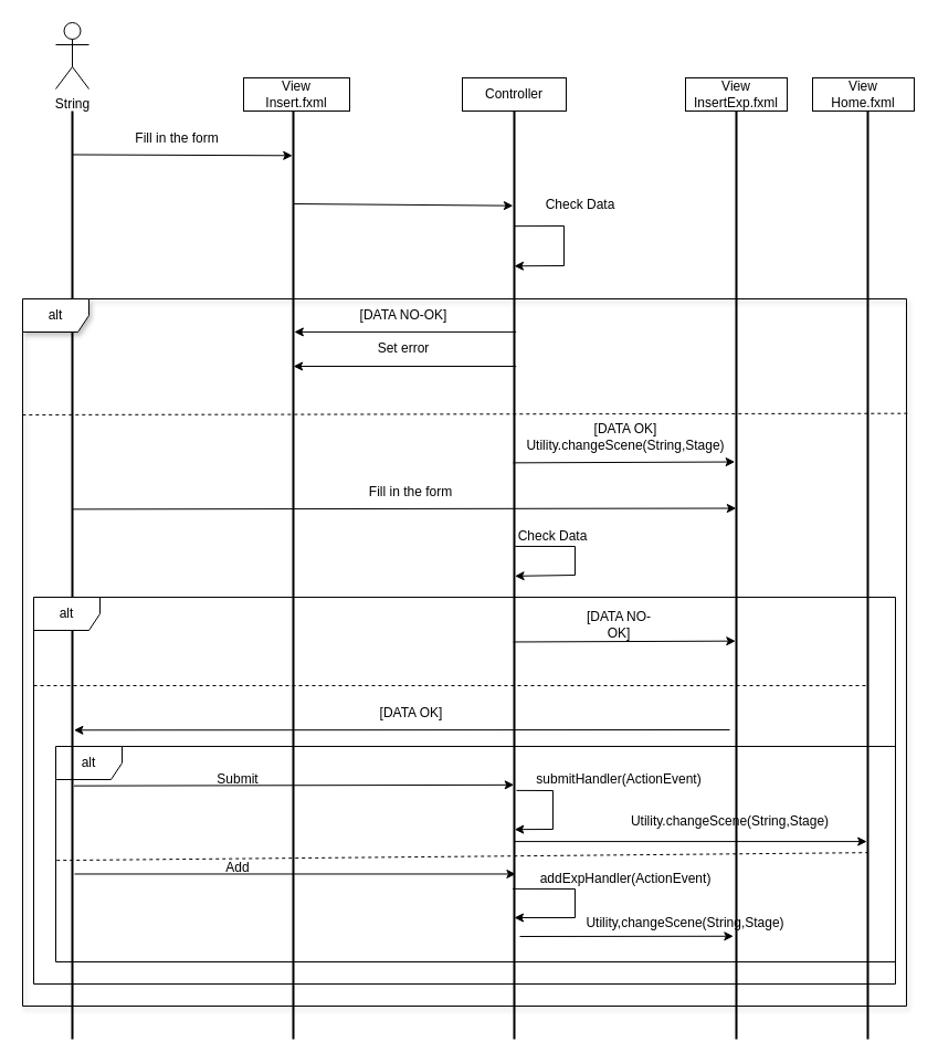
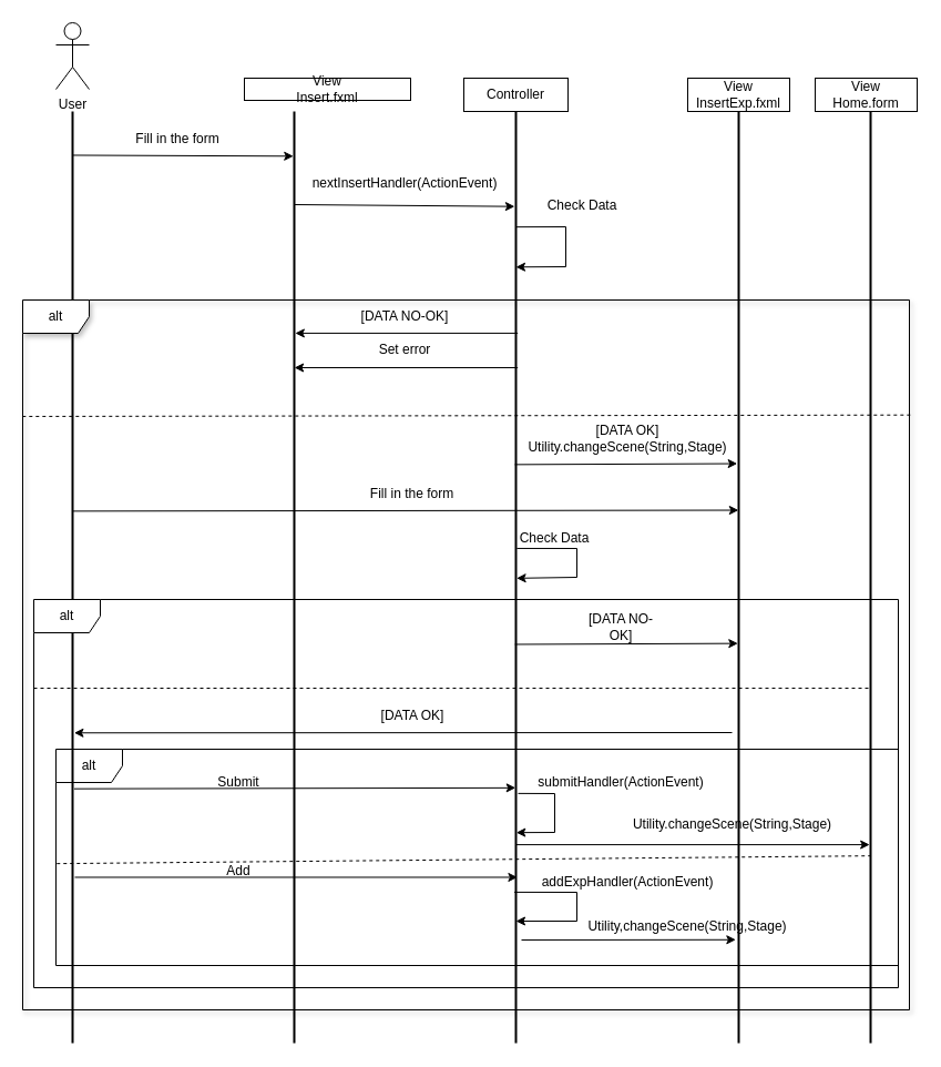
  <mxCell id="0" />
  <mxCell id="1" parent="0" />
  <mxCell id="2" value="alt" style="shape=umlFrame;whiteSpace=wrap;html=1;" vertex="1" parent="1"><mxGeometry x="50" y="675" width="760" height="195" as="geometry" /></mxCell>
  <mxCell id="3" value="" style="line;strokeWidth=2;direction=south;html=1;" vertex="1" parent="1"><mxGeometry x="60" y="100" width="10" height="840" as="geometry" /></mxCell>
  <mxCell id="4" value="" style="line;strokeWidth=2;direction=south;html=1;" vertex="1" parent="1"><mxGeometry x="260" y="100" width="10" height="840" as="geometry" /></mxCell>
- <mxCell id="5" value="View&lt;br&gt;Insert.fxml" style="rounded=0;whiteSpace=wrap;html=1;" vertex="1" parent="1"><mxGeometry x="220" y="70" width="96" height="30" as="geometry" /></mxCell>
+ <mxCell id="5" value="View&lt;br&gt;Insert.fxml" style="rounded=0;whiteSpace=wrap;html=1;" vertex="1" parent="1"><mxGeometry x="220" y="70" width="150" height="20" as="geometry" /></mxCell>
  <mxCell id="6" value="" style="line;strokeWidth=2;direction=south;html=1;" vertex="1" parent="1"><mxGeometry x="460" y="100" width="10" height="840" as="geometry" /></mxCell>
  <mxCell id="7" value="Controller" style="rounded=0;whiteSpace=wrap;html=1;" vertex="1" parent="1"><mxGeometry x="418" y="70" width="94" height="30" as="geometry" /></mxCell>
- <mxCell id="8" value="String" style="shape=umlActor;verticalLabelPosition=bottom;verticalAlign=top;html=1;outlineConnect=0;" vertex="1" parent="1"><mxGeometry x="50" y="20" width="30" height="60" as="geometry" /></mxCell>
+ <mxCell id="8" value="User" style="shape=umlActor;verticalLabelPosition=bottom;verticalAlign=top;html=1;outlineConnect=0;" vertex="1" parent="1"><mxGeometry x="50" y="20" width="30" height="60" as="geometry" /></mxCell>
  <mxCell id="9" value="" style="endArrow=classic;html=1;rounded=0;exitX=0.047;exitY=0.497;exitDx=0;exitDy=0;exitPerimeter=0;entryX=0.048;entryY=0.577;entryDx=0;entryDy=0;entryPerimeter=0;" edge="1" parent="1" source="3" target="4"><mxGeometry width="50" height="50" relative="1" as="geometry"><mxPoint x="330" y="300" as="sourcePoint" /><mxPoint x="380" y="250" as="targetPoint" /><Array as="points" /></mxGeometry></mxCell>
  <mxCell id="10" value="Fill in the form" style="text;html=1;strokeColor=none;fillColor=none;align=center;verticalAlign=middle;whiteSpace=wrap;rounded=0;" vertex="1" parent="1"><mxGeometry x="120" y="110" width="80" height="30" as="geometry" /></mxCell>
  <mxCell id="11" value="" style="endArrow=classic;html=1;rounded=0;entryX=0.102;entryY=0.61;entryDx=0;entryDy=0;entryPerimeter=0;exitX=0.1;exitY=0.5;exitDx=0;exitDy=0;exitPerimeter=0;" edge="1" parent="1" source="4" target="6"><mxGeometry width="50" height="50" relative="1" as="geometry"><mxPoint x="265" y="194" as="sourcePoint" /><mxPoint x="465" y="191" as="targetPoint" /></mxGeometry></mxCell>
+ <mxCell id="12" value="nextInsertHandler(ActionEvent)" style="text;html=1;strokeColor=none;fillColor=none;align=center;verticalAlign=middle;whiteSpace=wrap;rounded=0;" vertex="1" parent="1"><mxGeometry x="285" y="150" width="160" height="30" as="geometry" /></mxCell>
  <mxCell id="13" value="View&lt;br&gt;InsertExp.fxml" style="rounded=0;whiteSpace=wrap;html=1;" vertex="1" parent="1"><mxGeometry x="620" y="70" width="92" height="30" as="geometry" /></mxCell>
  <mxCell id="14" value="" style="line;strokeWidth=2;direction=south;html=1;" vertex="1" parent="1"><mxGeometry x="661" y="100" width="10" height="840" as="geometry" /></mxCell>
  <mxCell id="15" value="" style="endArrow=classic;html=1;rounded=0;startArrow=none;exitX=0.238;exitY=0.333;exitDx=0;exitDy=0;exitPerimeter=0;entryX=0.238;entryY=0.414;entryDx=0;entryDy=0;entryPerimeter=0;" edge="1" parent="1" target="4" source="6"><mxGeometry width="50" height="50" relative="1" as="geometry"><mxPoint x="460" y="382" as="sourcePoint" /><mxPoint x="270" y="340" as="targetPoint" /><Array as="points" /></mxGeometry></mxCell>
  <mxCell id="16" value="[DATA NO-OK]" style="text;html=1;strokeColor=none;fillColor=none;align=center;verticalAlign=middle;whiteSpace=wrap;rounded=0;shadow=0;" vertex="1" parent="1"><mxGeometry x="270" y="270" width="190" height="30" as="geometry" /></mxCell>
  <mxCell id="17" value="" style="endArrow=classic;html=1;rounded=0;exitX=0.379;exitY=0.598;exitDx=0;exitDy=0;exitPerimeter=0;entryX=0.378;entryY=0.633;entryDx=0;entryDy=0;entryPerimeter=0;" edge="1" parent="1" source="6" target="14"><mxGeometry width="50" height="50" relative="1" as="geometry"><mxPoint x="470" y="470" as="sourcePoint" /><mxPoint x="660" y="418" as="targetPoint" /><Array as="points" /></mxGeometry></mxCell>
  <mxCell id="18" value="[DATA OK]&lt;br&gt;Utility.changeScene(String,Stage)" style="text;html=1;strokeColor=none;fillColor=none;align=center;verticalAlign=middle;whiteSpace=wrap;rounded=0;shadow=0;" vertex="1" parent="1"><mxGeometry x="520" y="380" width="92" height="30" as="geometry" /></mxCell>
  <mxCell id="19" value="Set error" style="text;html=1;strokeColor=none;fillColor=none;align=center;verticalAlign=middle;whiteSpace=wrap;rounded=0;shadow=0;" vertex="1" parent="1"><mxGeometry x="335" y="300" width="60" height="30" as="geometry" /></mxCell>
  <mxCell id="20" value="" style="endArrow=none;dashed=1;html=1;rounded=0;entryX=0;entryY=0.164;entryDx=0;entryDy=0;entryPerimeter=0;exitX=1.001;exitY=0.162;exitDx=0;exitDy=0;exitPerimeter=0;" edge="1" parent="1" source="49" target="49"><mxGeometry width="50" height="50" relative="1" as="geometry"><mxPoint x="700" y="420" as="sourcePoint" /><mxPoint x="380" y="350" as="targetPoint" /></mxGeometry></mxCell>
  <mxCell id="21" value="" style="endArrow=classic;html=1;rounded=0;exitX=0.124;exitY=0.479;exitDx=0;exitDy=0;exitPerimeter=0;entryX=0.167;entryY=0.5;entryDx=0;entryDy=0;entryPerimeter=0;" edge="1" parent="1" source="6" target="6"><mxGeometry width="50" height="50" relative="1" as="geometry"><mxPoint x="468" y="220" as="sourcePoint" /><mxPoint x="468" y="260" as="targetPoint" /><Array as="points"><mxPoint x="510" y="204" /><mxPoint x="510" y="240" /></Array></mxGeometry></mxCell>
  <mxCell id="22" value="Check Data" style="text;html=1;strokeColor=none;fillColor=none;align=center;verticalAlign=middle;whiteSpace=wrap;rounded=0;" vertex="1" parent="1"><mxGeometry x="490" y="170" width="70" height="30" as="geometry" /></mxCell>
  <mxCell id="23" value="" style="endArrow=classic;html=1;rounded=0;exitX=0.275;exitY=0.333;exitDx=0;exitDy=0;exitPerimeter=0;entryX=0.275;entryY=0.488;entryDx=0;entryDy=0;entryPerimeter=0;" edge="1" parent="1" source="6" target="4"><mxGeometry width="50" height="50" relative="1" as="geometry"><mxPoint x="460" y="404" as="sourcePoint" /><mxPoint x="270" y="380" as="targetPoint" /></mxGeometry></mxCell>
  <mxCell id="24" value="" style="endArrow=classic;html=1;rounded=0;entryX=0.428;entryY=0.517;entryDx=0;entryDy=0;entryPerimeter=0;exitX=0.429;exitY=0.451;exitDx=0;exitDy=0;exitPerimeter=0;" edge="1" parent="1" source="3" target="14"><mxGeometry width="50" height="50" relative="1" as="geometry"><mxPoint x="70" y="460" as="sourcePoint" /><mxPoint x="410" y="510" as="targetPoint" /></mxGeometry></mxCell>
  <mxCell id="25" value="Fill in the form" style="text;html=1;strokeColor=none;fillColor=none;align=center;verticalAlign=middle;whiteSpace=wrap;rounded=0;" vertex="1" parent="1"><mxGeometry x="329" y="430" width="85" height="30" as="geometry" /></mxCell>
  <mxCell id="26" value="Check Data" style="text;html=1;strokeColor=none;fillColor=none;align=center;verticalAlign=middle;whiteSpace=wrap;rounded=0;" vertex="1" parent="1"><mxGeometry x="460" y="469.5" width="80" height="30" as="geometry" /></mxCell>
  <mxCell id="27" value="" style="endArrow=classic;html=1;rounded=0;exitX=0.469;exitY=0.417;exitDx=0;exitDy=0;exitPerimeter=0;entryX=0.501;entryY=0.439;entryDx=0;entryDy=0;entryPerimeter=0;" edge="1" parent="1" source="6" target="6"><mxGeometry width="50" height="50" relative="1" as="geometry"><mxPoint x="668" y="480" as="sourcePoint" /><mxPoint x="470" y="530" as="targetPoint" /><Array as="points"><mxPoint x="520" y="494" /><mxPoint x="520" y="520" /></Array></mxGeometry></mxCell>
  <mxCell id="28" value="" style="endArrow=classic;html=1;rounded=0;exitX=0.572;exitY=0.586;exitDx=0;exitDy=0;exitPerimeter=0;entryX=0.571;entryY=0.571;entryDx=0;entryDy=0;entryPerimeter=0;" edge="1" parent="1" source="6" target="14"><mxGeometry width="50" height="50" relative="1" as="geometry"><mxPoint x="530" y="650" as="sourcePoint" /><mxPoint x="580" y="600" as="targetPoint" /></mxGeometry></mxCell>
  <mxCell id="29" value="[DATA NO-OK]" style="text;html=1;strokeColor=none;fillColor=none;align=center;verticalAlign=middle;whiteSpace=wrap;rounded=0;" vertex="1" parent="1"><mxGeometry x="520" y="550" width="80" height="30" as="geometry" /></mxCell>
  <mxCell id="30" value="" style="endArrow=none;dashed=1;html=1;rounded=0;entryX=0.619;entryY=0.548;entryDx=0;entryDy=0;entryPerimeter=0;" edge="1" parent="1" target="36"><mxGeometry width="50" height="50" relative="1" as="geometry"><mxPoint x="30" y="620" as="sourcePoint" /><mxPoint x="400" y="620" as="targetPoint" /></mxGeometry></mxCell>
  <mxCell id="31" value="" style="endArrow=classic;html=1;rounded=0;entryX=0.667;entryY=0.357;entryDx=0;entryDy=0;entryPerimeter=0;" edge="1" parent="1" target="3"><mxGeometry width="50" height="50" relative="1" as="geometry"><mxPoint x="660" y="660" as="sourcePoint" /><mxPoint x="430" y="690" as="targetPoint" /></mxGeometry></mxCell>
  <mxCell id="32" value="[DATA OK]" style="text;html=1;strokeColor=none;fillColor=none;align=center;verticalAlign=middle;whiteSpace=wrap;rounded=0;" vertex="1" parent="1"><mxGeometry x="341.5" y="630" width="60" height="30" as="geometry" /></mxCell>
  <mxCell id="33" value="" style="endArrow=none;dashed=1;html=1;rounded=0;exitX=0.001;exitY=0.529;exitDx=0;exitDy=0;exitPerimeter=0;entryX=0.799;entryY=0.529;entryDx=0;entryDy=0;entryPerimeter=0;" edge="1" parent="1" source="2" target="36"><mxGeometry width="50" height="50" relative="1" as="geometry"><mxPoint x="70" y="780" as="sourcePoint" /><mxPoint x="800" y="780" as="targetPoint" /></mxGeometry></mxCell>
  <mxCell id="34" value="" style="endArrow=classic;html=1;rounded=0;exitX=0.727;exitY=0.357;exitDx=0;exitDy=0;exitPerimeter=0;entryX=0.726;entryY=0.529;entryDx=0;entryDy=0;entryPerimeter=0;" edge="1" parent="1" source="3" target="6"><mxGeometry width="50" height="50" relative="1" as="geometry"><mxPoint x="190" y="730" as="sourcePoint" /><mxPoint x="350" y="710" as="targetPoint" /></mxGeometry></mxCell>
  <mxCell id="35" value="Submit" style="text;html=1;strokeColor=none;fillColor=none;align=center;verticalAlign=middle;whiteSpace=wrap;rounded=0;" vertex="1" parent="1"><mxGeometry x="170" y="690" width="90" height="30" as="geometry" /></mxCell>
  <mxCell id="36" value="" style="line;strokeWidth=2;direction=south;html=1;" vertex="1" parent="1"><mxGeometry x="780" y="100" width="10" height="840" as="geometry" /></mxCell>
- <mxCell id="37" value="View&lt;br&gt;Home.fxml" style="rounded=0;whiteSpace=wrap;html=1;" vertex="1" parent="1"><mxGeometry x="735" y="70" width="92" height="30" as="geometry" /></mxCell>
+ <mxCell id="37" value="View&lt;br&gt;Home.form" style="rounded=0;whiteSpace=wrap;html=1;" vertex="1" parent="1"><mxGeometry x="735" y="70" width="92" height="30" as="geometry" /></mxCell>
  <mxCell id="38" value="" style="endArrow=classic;html=1;rounded=0;exitX=0.787;exitY=0.471;exitDx=0;exitDy=0;exitPerimeter=0;entryX=0.787;entryY=0.586;entryDx=0;entryDy=0;entryPerimeter=0;" edge="1" parent="1" source="6" target="36"><mxGeometry width="50" height="50" relative="1" as="geometry"><mxPoint x="490" y="780" as="sourcePoint" /><mxPoint x="540" y="730" as="targetPoint" /></mxGeometry></mxCell>
  <mxCell id="39" value="" style="endArrow=classic;html=1;rounded=0;exitX=0.822;exitY=0.3;exitDx=0;exitDy=0;exitPerimeter=0;entryX=0.822;entryY=0.357;entryDx=0;entryDy=0;entryPerimeter=0;" edge="1" parent="1" source="3" target="6"><mxGeometry width="50" height="50" relative="1" as="geometry"><mxPoint x="310" y="880" as="sourcePoint" /><mxPoint x="360" y="830" as="targetPoint" /><Array as="points" /></mxGeometry></mxCell>
  <mxCell id="40" value="Add" style="text;html=1;strokeColor=none;fillColor=none;align=center;verticalAlign=middle;whiteSpace=wrap;rounded=0;" vertex="1" parent="1"><mxGeometry x="185" y="770" width="60" height="30" as="geometry" /></mxCell>
  <mxCell id="41" value="" style="endArrow=classic;html=1;rounded=0;exitX=0.838;exitY=0.643;exitDx=0;exitDy=0;exitPerimeter=0;" edge="1" parent="1" source="6"><mxGeometry width="50" height="50" relative="1" as="geometry"><mxPoint x="470" y="810" as="sourcePoint" /><mxPoint x="465" y="830" as="targetPoint" /><Array as="points"><mxPoint x="520" y="804" /><mxPoint x="520" y="830" /></Array></mxGeometry></mxCell>
  <mxCell id="42" value="addExpHandler(ActionEvent)" style="text;html=1;strokeColor=none;fillColor=none;align=center;verticalAlign=middle;whiteSpace=wrap;rounded=0;" vertex="1" parent="1"><mxGeometry x="536" y="780" width="60" height="30" as="geometry" /></mxCell>
  <mxCell id="43" value="" style="endArrow=classic;html=1;rounded=0;exitX=0.732;exitY=0.3;exitDx=0;exitDy=0;exitPerimeter=0;entryX=0.774;entryY=0.471;entryDx=0;entryDy=0;entryPerimeter=0;" edge="1" parent="1" source="6" target="6"><mxGeometry width="50" height="50" relative="1" as="geometry"><mxPoint x="360" y="800" as="sourcePoint" /><mxPoint x="410" y="750" as="targetPoint" /><Array as="points"><mxPoint x="500" y="715" /><mxPoint x="500" y="750" /></Array></mxGeometry></mxCell>
  <mxCell id="44" value="submitHandler(ActionEvent)" style="text;html=1;strokeColor=none;fillColor=none;align=center;verticalAlign=middle;whiteSpace=wrap;rounded=0;" vertex="1" parent="1"><mxGeometry x="530" y="690" width="60" height="30" as="geometry" /></mxCell>
  <mxCell id="45" value="&lt;br&gt;Utility.changeScene(String,Stage)" style="text;html=1;strokeColor=none;fillColor=none;align=center;verticalAlign=middle;whiteSpace=wrap;rounded=0;shadow=0;" vertex="1" parent="1"><mxGeometry x="630" y="720" width="61" height="30" as="geometry" /></mxCell>
  <mxCell id="46" value="" style="endArrow=classic;html=1;rounded=0;entryX=0.889;entryY=0.767;entryDx=0;entryDy=0;entryPerimeter=0;" edge="1" parent="1" target="14"><mxGeometry width="50" height="50" relative="1" as="geometry"><mxPoint x="470" y="847" as="sourcePoint" /><mxPoint x="630" y="810" as="targetPoint" /></mxGeometry></mxCell>
  <mxCell id="47" value="Utility,changeScene(String,Stage)" style="text;html=1;strokeColor=none;fillColor=none;align=center;verticalAlign=middle;whiteSpace=wrap;rounded=0;" vertex="1" parent="1"><mxGeometry x="590" y="820" width="60" height="30" as="geometry" /></mxCell>
  <mxCell id="48" value="alt" style="shape=umlFrame;whiteSpace=wrap;html=1;" vertex="1" parent="1"><mxGeometry x="30" y="540" width="780" height="350" as="geometry" /></mxCell>
  <mxCell id="49" value="alt" style="shape=umlFrame;whiteSpace=wrap;html=1;shadow=1;" vertex="1" parent="1"><mxGeometry x="20" y="270" width="800" height="640" as="geometry" /></mxCell>
